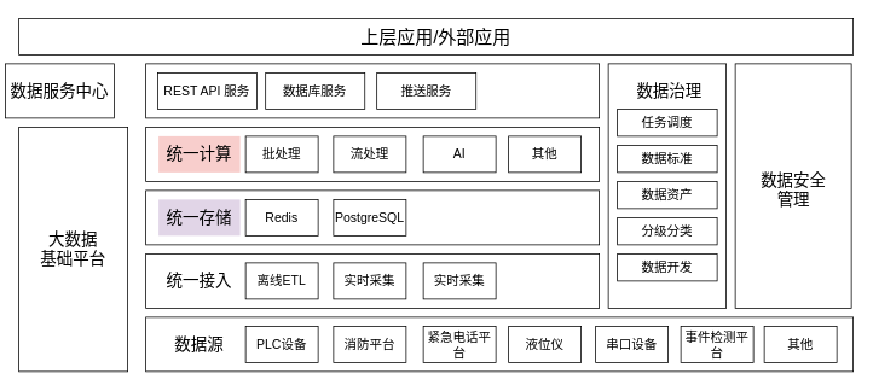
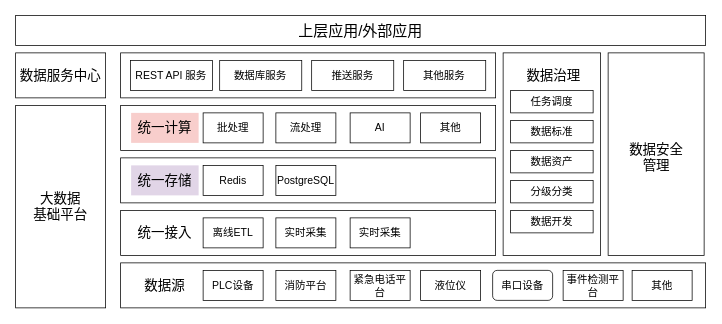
  <mxCell id="0" />
  <mxCell id="1" parent="0" />
  <mxCell id="2" value="&lt;font style=&quot;font-size: 20px;&quot;&gt;上层应用/外部应用&lt;/font&gt;" style="rounded=0;whiteSpace=wrap;html=1;" vertex="1" parent="1"><mxGeometry x="20" y="20" width="920" height="40" as="geometry" /></mxCell>
- <mxCell id="3" value="&lt;font style=&quot;font-size: 18px;&quot;&gt;数据服务中心&lt;/font&gt;" style="rounded=0;whiteSpace=wrap;html=1;" vertex="1" parent="1"><mxGeometry x="5" y="70" width="120" height="60" as="geometry" /></mxCell>
+ <mxCell id="3" value="&lt;font style=&quot;font-size: 18px;&quot;&gt;数据服务中心&lt;/font&gt;" style="rounded=0;whiteSpace=wrap;html=1;" vertex="1" parent="1"><mxGeometry x="20" y="70" width="120" height="60" as="geometry" /></mxCell>
  <mxCell id="4" value="&lt;font style=&quot;font-size: 18px;&quot;&gt;大数据&lt;br&gt;基础平台&lt;/font&gt;" style="rounded=0;whiteSpace=wrap;html=1;" vertex="1" parent="1"><mxGeometry x="20" y="140" width="120" height="270" as="geometry" /></mxCell>
  <mxCell id="5" value="" style="rounded=0;whiteSpace=wrap;html=1;" vertex="1" parent="1"><mxGeometry x="160" y="140" width="500" height="60" as="geometry" /></mxCell>
  <mxCell id="6" value="&lt;font style=&quot;font-size: 18px;&quot;&gt;统一计算&lt;/font&gt;" style="rounded=0;whiteSpace=wrap;html=1;strokeColor=none;fillColor=#f8cecc;" vertex="1" parent="1"><mxGeometry x="174" y="150" width="90" height="40" as="geometry" /></mxCell>
  <mxCell id="7" value="&lt;font style=&quot;font-size: 14px;&quot;&gt;批处理&lt;/font&gt;" style="rounded=0;whiteSpace=wrap;html=1;" vertex="1" parent="1"><mxGeometry x="270" y="150" width="80" height="40" as="geometry" /></mxCell>
  <mxCell id="8" value="&lt;font style=&quot;font-size: 14px;&quot;&gt;流处理&lt;/font&gt;" style="rounded=0;whiteSpace=wrap;html=1;" vertex="1" parent="1"><mxGeometry x="367" y="150" width="80" height="40" as="geometry" /></mxCell>
  <mxCell id="9" value="&lt;font style=&quot;font-size: 14px;&quot;&gt;AI&lt;/font&gt;" style="rounded=0;whiteSpace=wrap;html=1;" vertex="1" parent="1"><mxGeometry x="466" y="150" width="80" height="40" as="geometry" /></mxCell>
  <mxCell id="10" value="&lt;font style=&quot;font-size: 14px;&quot;&gt;其他&lt;/font&gt;" style="rounded=0;whiteSpace=wrap;html=1;" vertex="1" parent="1"><mxGeometry x="560" y="150" width="80" height="40" as="geometry" /></mxCell>
  <mxCell id="11" value="" style="rounded=0;whiteSpace=wrap;html=1;" vertex="1" parent="1"><mxGeometry x="160" y="280" width="500" height="60" as="geometry" /></mxCell>
  <mxCell id="12" value="" style="rounded=0;whiteSpace=wrap;html=1;" vertex="1" parent="1"><mxGeometry x="160" y="350" width="780" height="60" as="geometry" /></mxCell>
  <mxCell id="13" value="&lt;font style=&quot;font-size: 18px;&quot;&gt;统一接入&lt;/font&gt;" style="rounded=0;whiteSpace=wrap;html=1;strokeColor=none;" vertex="1" parent="1"><mxGeometry x="174" y="290" width="90" height="40" as="geometry" /></mxCell>
  <mxCell id="14" value="&lt;font style=&quot;font-size: 14px;&quot;&gt;离线ETL&lt;/font&gt;" style="rounded=0;whiteSpace=wrap;html=1;" vertex="1" parent="1"><mxGeometry x="270" y="290" width="80" height="40" as="geometry" /></mxCell>
  <mxCell id="15" value="&lt;font style=&quot;font-size: 14px;&quot;&gt;实时采集&lt;/font&gt;" style="rounded=0;whiteSpace=wrap;html=1;" vertex="1" parent="1"><mxGeometry x="367" y="290" width="80" height="40" as="geometry" /></mxCell>
  <mxCell id="16" value="&lt;font style=&quot;font-size: 14px;&quot;&gt;实时采集&lt;/font&gt;" style="rounded=0;whiteSpace=wrap;html=1;" vertex="1" parent="1"><mxGeometry x="466" y="290" width="80" height="40" as="geometry" /></mxCell>
  <mxCell id="17" value="&lt;font style=&quot;font-size: 18px;&quot;&gt;数据源&lt;/font&gt;" style="rounded=0;whiteSpace=wrap;html=1;strokeColor=none;" vertex="1" parent="1"><mxGeometry x="174" y="360" width="90" height="40" as="geometry" /></mxCell>
  <mxCell id="18" value="&lt;font style=&quot;font-size: 14px;&quot;&gt;PLC设备&lt;/font&gt;" style="rounded=0;whiteSpace=wrap;html=1;" vertex="1" parent="1"><mxGeometry x="270" y="360" width="80" height="40" as="geometry" /></mxCell>
- <mxCell id="19" value="&lt;font style=&quot;font-size: 14px;&quot;&gt;串口设备&lt;/font&gt;" style="rounded=0;whiteSpace=wrap;html=1;" vertex="1" parent="1"><mxGeometry x="656" y="360" width="80" height="40" as="geometry" /></mxCell>
+ <mxCell id="19" value="&lt;font style=&quot;font-size: 14px;&quot;&gt;串口设备&lt;/font&gt;" style="whiteSpace=wrap;html=1;rounded=1;" vertex="1" parent="1"><mxGeometry x="656" y="360" width="80" height="40" as="geometry" /></mxCell>
  <mxCell id="20" value="&lt;font style=&quot;font-size: 14px;&quot;&gt;消防平台&lt;/font&gt;" style="rounded=0;whiteSpace=wrap;html=1;" vertex="1" parent="1"><mxGeometry x="367" y="360" width="80" height="40" as="geometry" /></mxCell>
  <mxCell id="21" value="&lt;font style=&quot;font-size: 14px;&quot;&gt;紧急电话平台&lt;/font&gt;" style="rounded=0;whiteSpace=wrap;html=1;" vertex="1" parent="1"><mxGeometry x="466" y="360" width="80" height="40" as="geometry" /></mxCell>
  <mxCell id="22" value="&lt;font style=&quot;font-size: 14px;&quot;&gt;液位仪&lt;/font&gt;" style="rounded=0;whiteSpace=wrap;html=1;" vertex="1" parent="1"><mxGeometry x="560" y="360" width="80" height="40" as="geometry" /></mxCell>
  <mxCell id="23" value="&lt;span style=&quot;font-size: 14px;&quot;&gt;事件检测平台&lt;/span&gt;" style="rounded=0;whiteSpace=wrap;html=1;" vertex="1" parent="1"><mxGeometry x="750" y="360" width="80" height="40" as="geometry" /></mxCell>
  <mxCell id="24" value="" style="rounded=0;whiteSpace=wrap;html=1;container=0;" vertex="1" parent="1"><mxGeometry x="160" y="210" width="500" height="60" as="geometry" /></mxCell>
  <mxCell id="25" value="&lt;font style=&quot;font-size: 18px;&quot;&gt;统一存储&lt;/font&gt;" style="rounded=0;whiteSpace=wrap;html=1;strokeColor=none;container=0;fillColor=#e1d5e7;" vertex="1" parent="1"><mxGeometry x="174" y="220" width="90" height="40" as="geometry" /></mxCell>
  <mxCell id="26" value="&lt;font style=&quot;font-size: 14px;&quot;&gt;Redis&lt;/font&gt;" style="rounded=0;whiteSpace=wrap;html=1;container=0;" vertex="1" parent="1"><mxGeometry x="270" y="220" width="80" height="40" as="geometry" /></mxCell>
  <mxCell id="27" value="&lt;font style=&quot;font-size: 14px;&quot;&gt;PostgreSQL&lt;/font&gt;" style="rounded=0;whiteSpace=wrap;html=1;container=0;" vertex="1" parent="1"><mxGeometry x="367" y="220" width="80" height="40" as="geometry" /></mxCell>
  <mxCell id="28" value="&lt;span style=&quot;font-size: 14px;&quot;&gt;其他&lt;/span&gt;" style="rounded=0;whiteSpace=wrap;html=1;" vertex="1" parent="1"><mxGeometry x="842" y="360" width="80" height="40" as="geometry" /></mxCell>
  <mxCell id="29" value="" style="group" vertex="1" connectable="0" parent="1"><mxGeometry x="160" y="70" width="500" height="60" as="geometry" /></mxCell>
  <mxCell id="30" value="" style="rounded=0;whiteSpace=wrap;html=1;" vertex="1" parent="29"><mxGeometry width="500" height="60" as="geometry" /></mxCell>
  <mxCell id="31" value="&lt;font style=&quot;font-size: 14px;&quot;&gt;REST API 服务&lt;/font&gt;" style="rounded=0;whiteSpace=wrap;html=1;" vertex="1" parent="29"><mxGeometry x="13.208" y="10" width="109.434" height="40" as="geometry" /></mxCell>
  <mxCell id="32" value="&lt;font style=&quot;font-size: 14px;&quot;&gt;数据库服务&lt;/font&gt;" style="rounded=0;whiteSpace=wrap;html=1;" vertex="1" parent="29"><mxGeometry x="132.075" y="10" width="109.434" height="40" as="geometry" /></mxCell>
  <mxCell id="33" value="&lt;font style=&quot;font-size: 14px;&quot;&gt;推送服务&lt;/font&gt;" style="rounded=0;whiteSpace=wrap;html=1;" vertex="1" parent="29"><mxGeometry x="254.717" y="10" width="109.434" height="40" as="geometry" /></mxCell>
+ <mxCell id="34" value="&lt;font style=&quot;font-size: 14px;&quot;&gt;其他服务&lt;/font&gt;" style="rounded=0;whiteSpace=wrap;html=1;" vertex="1" parent="29"><mxGeometry x="377.358" y="10" width="109.434" height="40" as="geometry" /></mxCell>
  <mxCell id="35" value="" style="rounded=0;whiteSpace=wrap;html=1;" vertex="1" parent="1"><mxGeometry x="670" y="70" width="130" height="270" as="geometry" /></mxCell>
  <mxCell id="36" value="&lt;font style=&quot;font-size: 18px;&quot;&gt;数据治理&lt;/font&gt;" style="rounded=0;whiteSpace=wrap;html=1;strokeColor=none;" vertex="1" parent="1"><mxGeometry x="685" y="80" width="105" height="40" as="geometry" /></mxCell>
  <mxCell id="37" value="&lt;font style=&quot;font-size: 14px;&quot;&gt;任务调度&lt;/font&gt;" style="rounded=0;whiteSpace=wrap;html=1;" vertex="1" parent="1"><mxGeometry x="680" y="120" width="110" height="30" as="geometry" /></mxCell>
  <mxCell id="38" value="&lt;font style=&quot;font-size: 14px;&quot;&gt;数据标准&lt;/font&gt;" style="rounded=0;whiteSpace=wrap;html=1;" vertex="1" parent="1"><mxGeometry x="680" y="160" width="110" height="30" as="geometry" /></mxCell>
  <mxCell id="39" value="&lt;font style=&quot;font-size: 14px;&quot;&gt;数据资产&lt;/font&gt;" style="rounded=0;whiteSpace=wrap;html=1;" vertex="1" parent="1"><mxGeometry x="680" y="200" width="110" height="30" as="geometry" /></mxCell>
  <mxCell id="40" value="&lt;font style=&quot;font-size: 14px;&quot;&gt;分级分类&lt;/font&gt;" style="rounded=0;whiteSpace=wrap;html=1;" vertex="1" parent="1"><mxGeometry x="680" y="240" width="110" height="30" as="geometry" /></mxCell>
  <mxCell id="41" value="&lt;font style=&quot;font-size: 14px;&quot;&gt;数据开发&lt;/font&gt;" style="rounded=0;whiteSpace=wrap;html=1;" vertex="1" parent="1"><mxGeometry x="680" y="280" width="110" height="30" as="geometry" /></mxCell>
  <mxCell id="42" value="" style="rounded=0;whiteSpace=wrap;html=1;" vertex="1" parent="1"><mxGeometry x="810" y="70" width="128" height="270" as="geometry" /></mxCell>
  <mxCell id="43" value="&lt;font style=&quot;font-size: 18px;&quot;&gt;数据安全&lt;br&gt;管理&lt;/font&gt;" style="rounded=0;whiteSpace=wrap;html=1;strokeColor=none;" vertex="1" parent="1"><mxGeometry x="821.5" y="190" width="105" height="40" as="geometry" /></mxCell>
